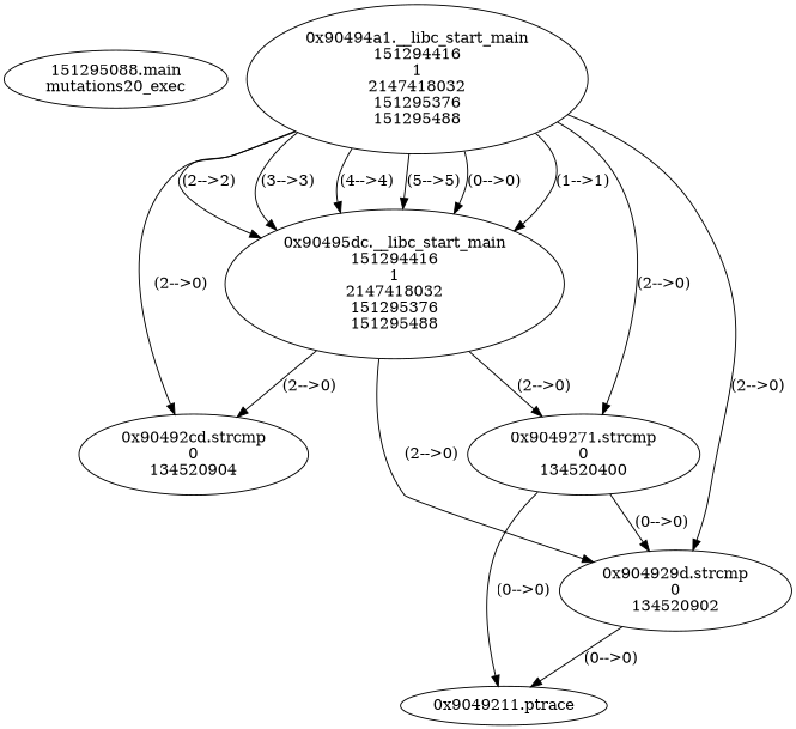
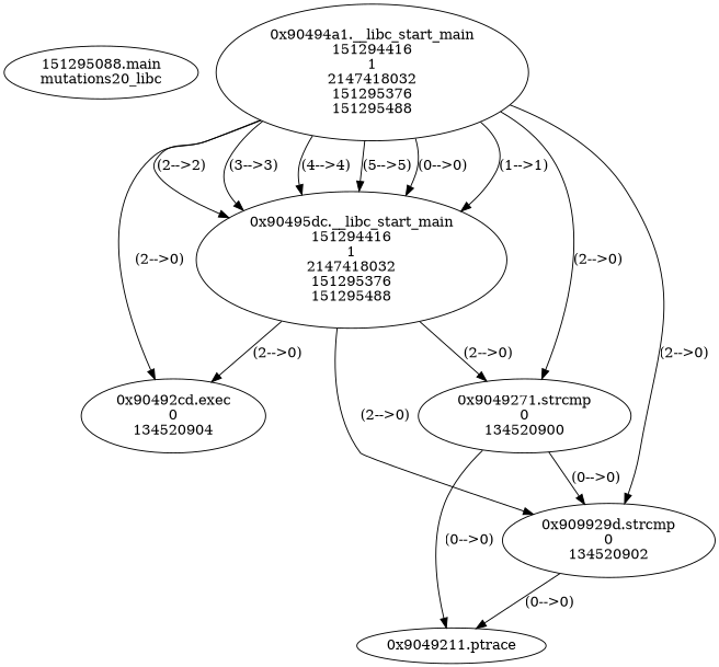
  digraph {
-   n1 [label="151295088.main\nmutations20_exec"]
+   n1 [label="151295088.main\nmutations20_libc"]
    n2 [label="0x90494a1.__libc_start_main\n151294416\n1\n2147418032\n151295376\n151295488"]
    n3 [label="0x90495dc.__libc_start_main\n151294416\n1\n2147418032\n151295376\n151295488"]
-   n4 [label="0x9049271.strcmp\n0\n134520400"]
-   n5 [label="0x904929d.strcmp\n0\n134520902"]
-   n6 [label="0x90492cd.strcmp\n0\n134520904"]
+   n4 [label="0x9049271.strcmp\n0\n134520900"]
+   n5 [label="0x909929d.strcmp\n0\n134520902"]
+   n6 [label="0x90492cd.exec\n0\n134520904"]
    n7 [label="0x9049211.ptrace\n"]
    n2 -> n3 [label="(1-->1)"]
    n2 -> n3 [label="(2-->2)"]
    n2 -> n3 [label="(3-->3)"]
    n2 -> n3 [label="(4-->4)"]
    n2 -> n3 [label="(5-->5)"]
    n2 -> n3 [label="(0-->0)"]
    n2 -> n4 [label="(2-->0)"]
    n2 -> n5 [label="(2-->0)"]
    n2 -> n6 [label="(2-->0)"]
    n3 -> n4 [label="(2-->0)"]
    n3 -> n5 [label="(2-->0)"]
    n3 -> n6 [label="(2-->0)"]
    n4 -> n5 [label="(0-->0)"]
    n4 -> n7 [label="(0-->0)"]
    n5 -> n7 [label="(0-->0)"]
  }
